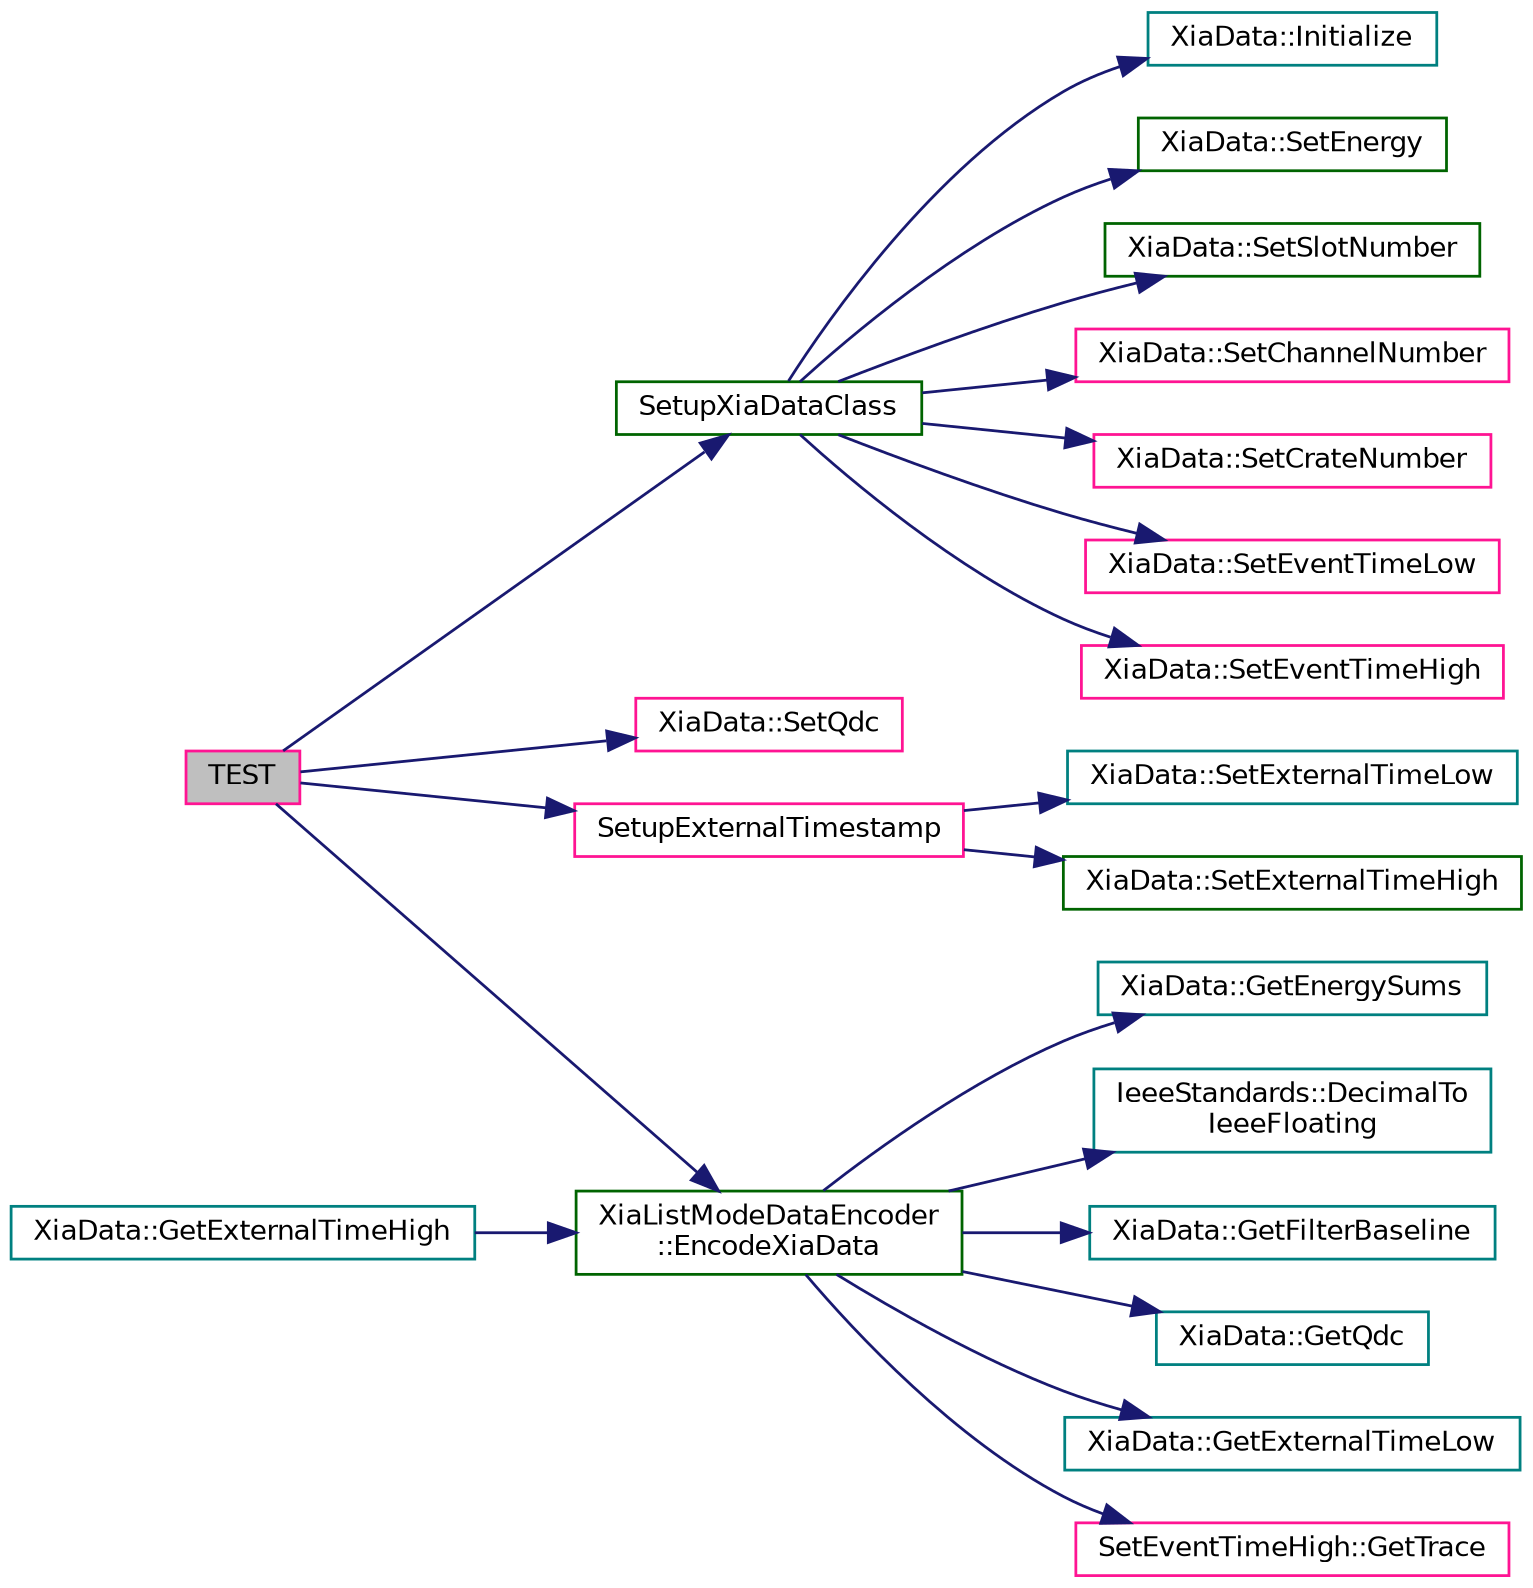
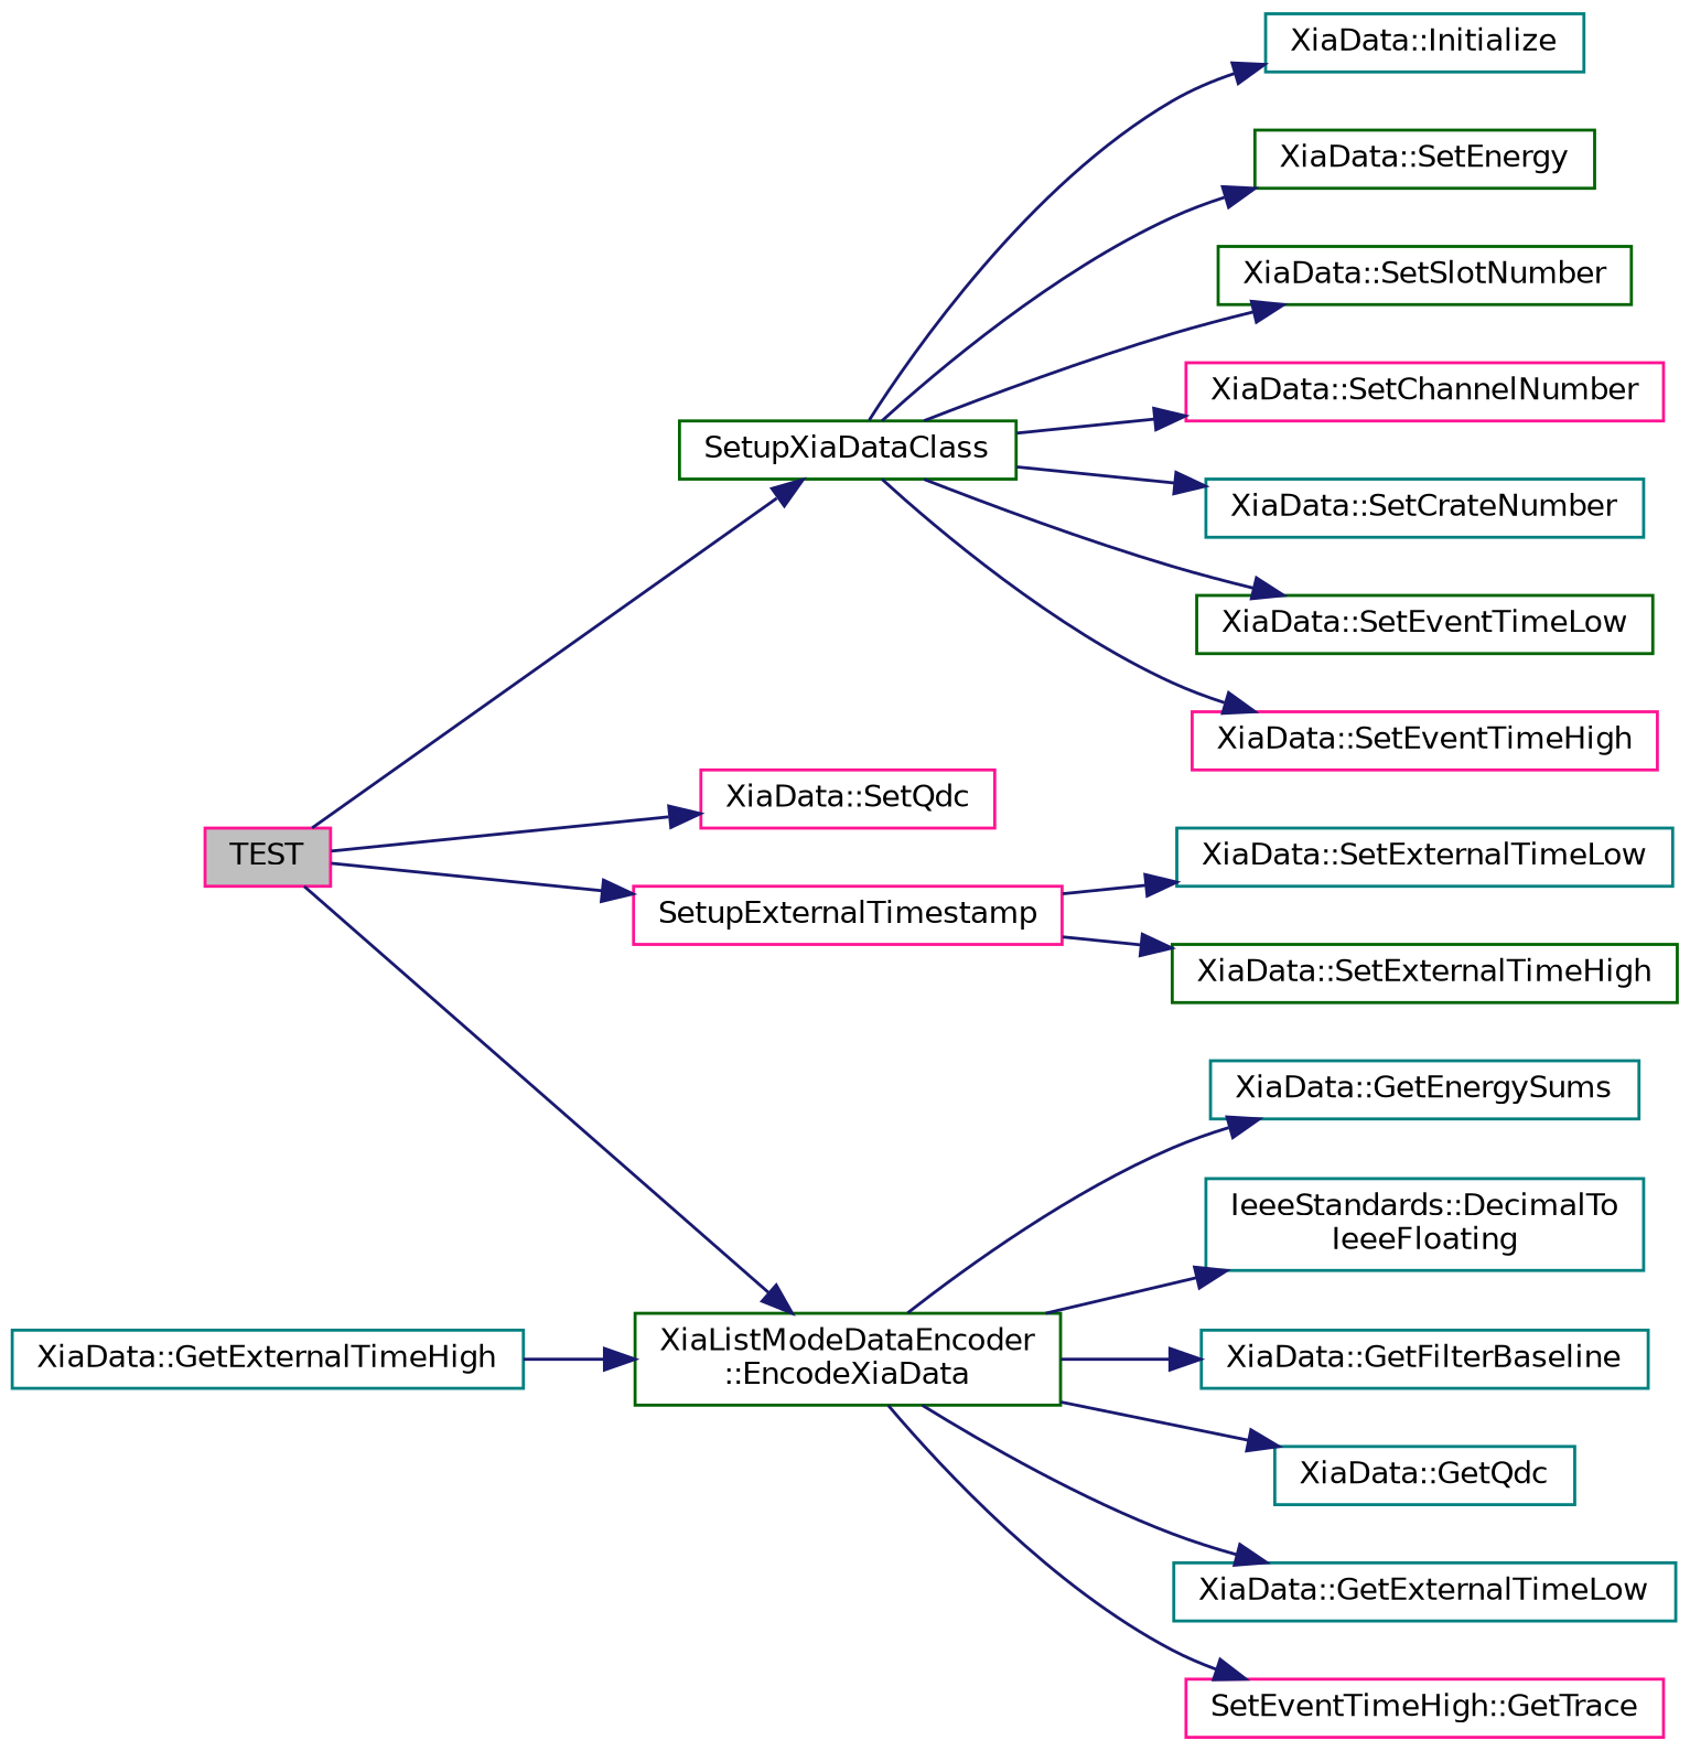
  digraph {
    rankdir=LR
    node [color=teal fillcolor=white fontname=Helvetica fontsize=10 shape=record style=filled]
    edge [color=midnightblue fontname=Helvetica fontsize=10 labelfontname=Helvetica labelfontsize=10 style=solid]
    n1 [color=deeppink fillcolor=grey75 fontcolor=black height=0.2 label=TEST width=0.4]
    n2 [color=darkgreen height=0.2 label=SetupXiaDataClass width=0.4]
    n3 [color=deeppink height=0.2 label="XiaData::SetQdc" width=0.4]
    n4 [color=deeppink height=0.2 label=SetupExternalTimestamp width=0.4]
    n5 [color=darkgreen height=0.2 label="XiaListModeDataEncoder\l::EncodeXiaData" width=0.4]
    n6 [height=0.2 label="XiaData::Initialize" width=0.4]
    n7 [color=darkgreen height=0.2 label="XiaData::SetEnergy" width=0.4]
    n8 [color=darkgreen height=0.2 label="XiaData::SetSlotNumber" width=0.4]
    n9 [color=deeppink height=0.2 label="XiaData::SetChannelNumber" width=0.4]
-   n10 [color=deeppink height=0.2 label="XiaData::SetCrateNumber" width=0.4]
-   n11 [color=deeppink height=0.2 label="XiaData::SetEventTimeLow" width=0.4]
+   n10 [height=0.2 label="XiaData::SetCrateNumber" width=0.4]
+   n11 [color=darkgreen height=0.2 label="XiaData::SetEventTimeLow" width=0.4]
    n12 [color=deeppink height=0.2 label="XiaData::SetEventTimeHigh" width=0.4]
    n13 [height=0.2 label="XiaData::SetExternalTimeLow" width=0.4]
    n14 [color=darkgreen height=0.2 label="XiaData::SetExternalTimeHigh" width=0.4]
    n15 [height=0.2 label="XiaData::GetEnergySums" width=0.4]
    n16 [height=0.2 label="IeeeStandards::DecimalTo\lIeeeFloating" width=0.4]
    n17 [height=0.2 label="XiaData::GetFilterBaseline" width=0.4]
    n18 [height=0.2 label="XiaData::GetQdc" width=0.4]
    n19 [height=0.2 label="XiaData::GetExternalTimeLow" width=0.4]
    n20 [color=deeppink height=0.2 label="SetEventTimeHigh::GetTrace" width=0.4]
    n21 [height=0.2 label="XiaData::GetExternalTimeHigh" width=0.4]
    n1 -> n2
    n1 -> n3
    n1 -> n4
    n1 -> n5
    n2 -> n6
    n2 -> n7
    n2 -> n8
    n2 -> n9
    n2 -> n10
    n2 -> n11
    n2 -> n12
    n4 -> n13
    n4 -> n14
    n5 -> n15
    n5 -> n16
    n5 -> n17
    n5 -> n18
    n5 -> n19
    n5 -> n20
    n21 -> n5
  }
